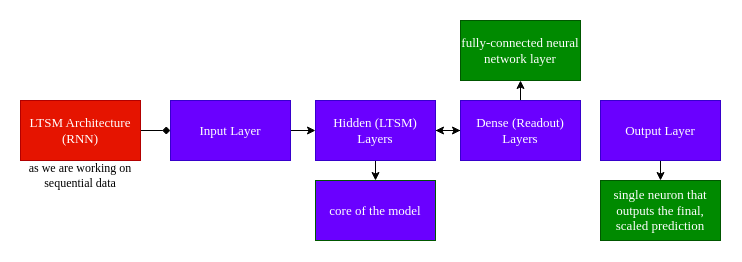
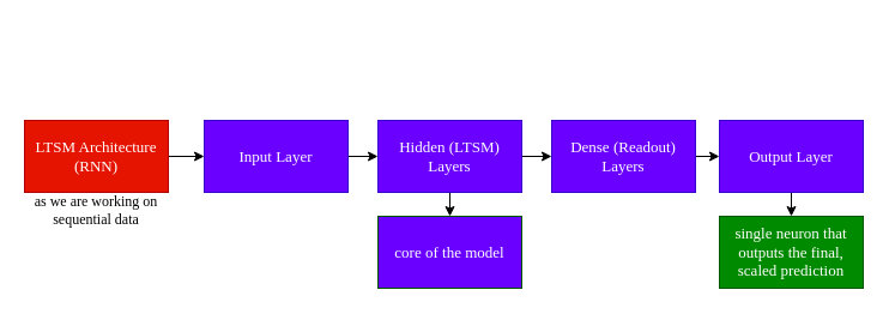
  <mxCell id="0" />
  <mxCell id="1" parent="0" />
- <mxCell id="2" style="edgeStyle=none;html=1;entryX=0;entryY=0.5;entryDx=0;entryDy=0;fontSize=13;endArrow=diamond;" edge="1" parent="1" source="3" target="6"><mxGeometry relative="1" as="geometry" /></mxCell>
+ <mxCell id="2" style="edgeStyle=none;html=1;entryX=0;entryY=0.5;entryDx=0;entryDy=0;fontSize=13;" edge="1" parent="1" source="3" target="6"><mxGeometry relative="1" as="geometry" /></mxCell>
  <mxCell id="3" value="LTSM Architecture (RNN)" style="whiteSpace=wrap;html=1;fontFamily=IBM Plex Sans;fillColor=#e51400;fontColor=#ffffff;strokeColor=#B20000;fontSize=13;" vertex="1" parent="1"><mxGeometry x="20" y="100" width="120" height="60" as="geometry" /></mxCell>
  <mxCell id="4" value="core of the model" style="whiteSpace=wrap;html=1;fontFamily=IBM Plex Sans;fillColor=#6a00ff;fontColor=#ffffff;strokeColor=#005700;fontSize=13;" vertex="1" parent="1"><mxGeometry x="315" y="180" width="120" height="60" as="geometry" /></mxCell>
  <mxCell id="5" value="" style="edgeStyle=none;html=1;fontSize=13;" edge="1" parent="1" source="6"><mxGeometry relative="1" as="geometry"><mxPoint x="315" y="130" as="targetPoint" /></mxGeometry></mxCell>
  <mxCell id="6" value="Input Layer" style="whiteSpace=wrap;html=1;fontFamily=IBM Plex Sans;fillColor=#6a00ff;fontColor=#ffffff;strokeColor=#3700CC;fontSize=13;" vertex="1" parent="1"><mxGeometry x="170" y="100" width="120" height="60" as="geometry" /></mxCell>
  <mxCell id="7" value="" style="edgeStyle=none;html=1;fontSize=13;" edge="1" parent="1" target="11"><mxGeometry relative="1" as="geometry"><mxPoint x="435" y="130" as="sourcePoint" /></mxGeometry></mxCell>
  <mxCell id="8" style="edgeStyle=none;html=1;entryX=0.5;entryY=0;entryDx=0;entryDy=0;fontSize=13;" edge="1" parent="1" target="4"><mxGeometry relative="1" as="geometry"><mxPoint x="375" y="160" as="sourcePoint" /></mxGeometry></mxCell>
- <mxCell id="9" value="" style="edgeStyle=none;html=1;fontSize=13;" edge="1" parent="1" source="11" target="16"><mxGeometry relative="1" as="geometry" /></mxCell>
- <mxCell id="10" value="" style="edgeStyle=none;html=1;fontSize=13;" edge="1" parent="1" source="11" target="14"><mxGeometry relative="1" as="geometry" /></mxCell>
+ <mxCell id="9" value="" style="edgeStyle=none;html=1;fontSize=13;" edge="1" parent="1" source="11" target="13"><mxGeometry relative="1" as="geometry" /></mxCell>
  <mxCell id="11" value="Dense (Readout) Layers" style="whiteSpace=wrap;html=1;fontFamily=IBM Plex Sans;fillColor=#6a00ff;fontColor=#ffffff;strokeColor=#3700CC;fontSize=13;" vertex="1" parent="1"><mxGeometry x="460" y="100" width="120" height="60" as="geometry" /></mxCell>
  <mxCell id="12" value="" style="edgeStyle=none;html=1;fontSize=13;" edge="1" parent="1" source="13" target="15"><mxGeometry relative="1" as="geometry" /></mxCell>
  <mxCell id="13" value="Output Layer" style="whiteSpace=wrap;html=1;fontFamily=IBM Plex Sans;fillColor=#6a00ff;fontColor=#ffffff;strokeColor=#3700CC;fontSize=13;" vertex="1" parent="1"><mxGeometry x="600" y="100" width="120" height="60" as="geometry" /></mxCell>
- <mxCell id="14" value="fully-connected neural network layer" style="whiteSpace=wrap;html=1;fontFamily=IBM Plex Sans;fillColor=#008a00;fontColor=#ffffff;strokeColor=#005700;fontSize=13;" vertex="1" parent="1"><mxGeometry x="460" y="20" width="120" height="60" as="geometry" /></mxCell>
  <mxCell id="15" value="single neuron that outputs the final, scaled prediction" style="whiteSpace=wrap;html=1;fontFamily=IBM Plex Sans;fillColor=#008a00;fontColor=#ffffff;strokeColor=#005700;fontSize=13;" vertex="1" parent="1"><mxGeometry x="600" y="180" width="120" height="60" as="geometry" /></mxCell>
  <mxCell id="16" value="Hidden (LTSM)&lt;br&gt;Layers" style="whiteSpace=wrap;html=1;fontFamily=IBM Plex Sans;fillColor=#6a00ff;fontColor=#ffffff;strokeColor=#3700CC;fontSize=13;" vertex="1" parent="1"><mxGeometry x="315" y="100" width="120" height="60" as="geometry" /></mxCell>
  <mxCell id="17" value="as we are working on sequential data" style="text;strokeColor=none;align=center;fillColor=none;html=1;verticalAlign=middle;whiteSpace=wrap;rounded=0;fontFamily=IBM Plex Sans;" vertex="1" parent="1"><mxGeometry x="20" y="160" width="120" height="30" as="geometry" /></mxCell>
